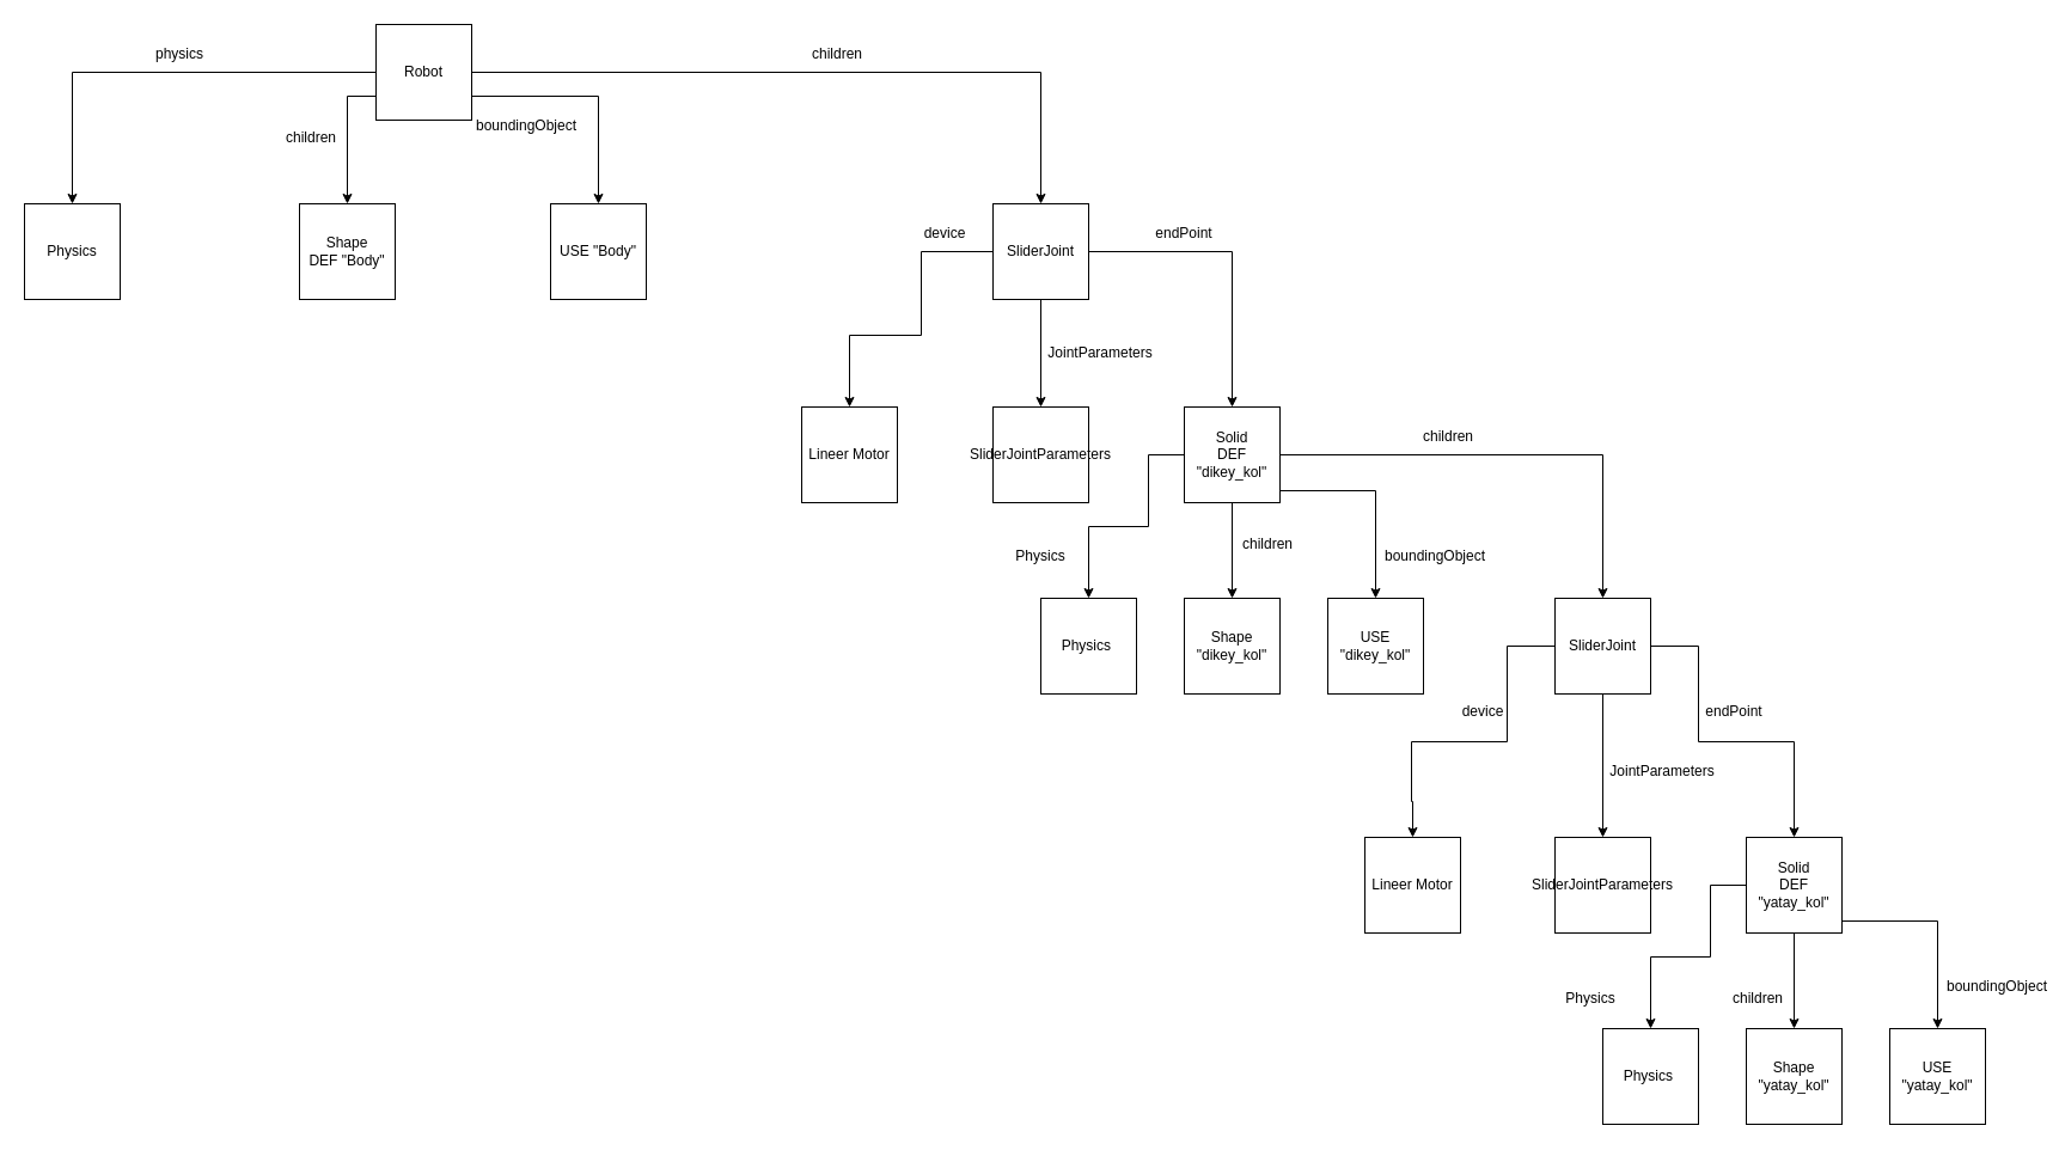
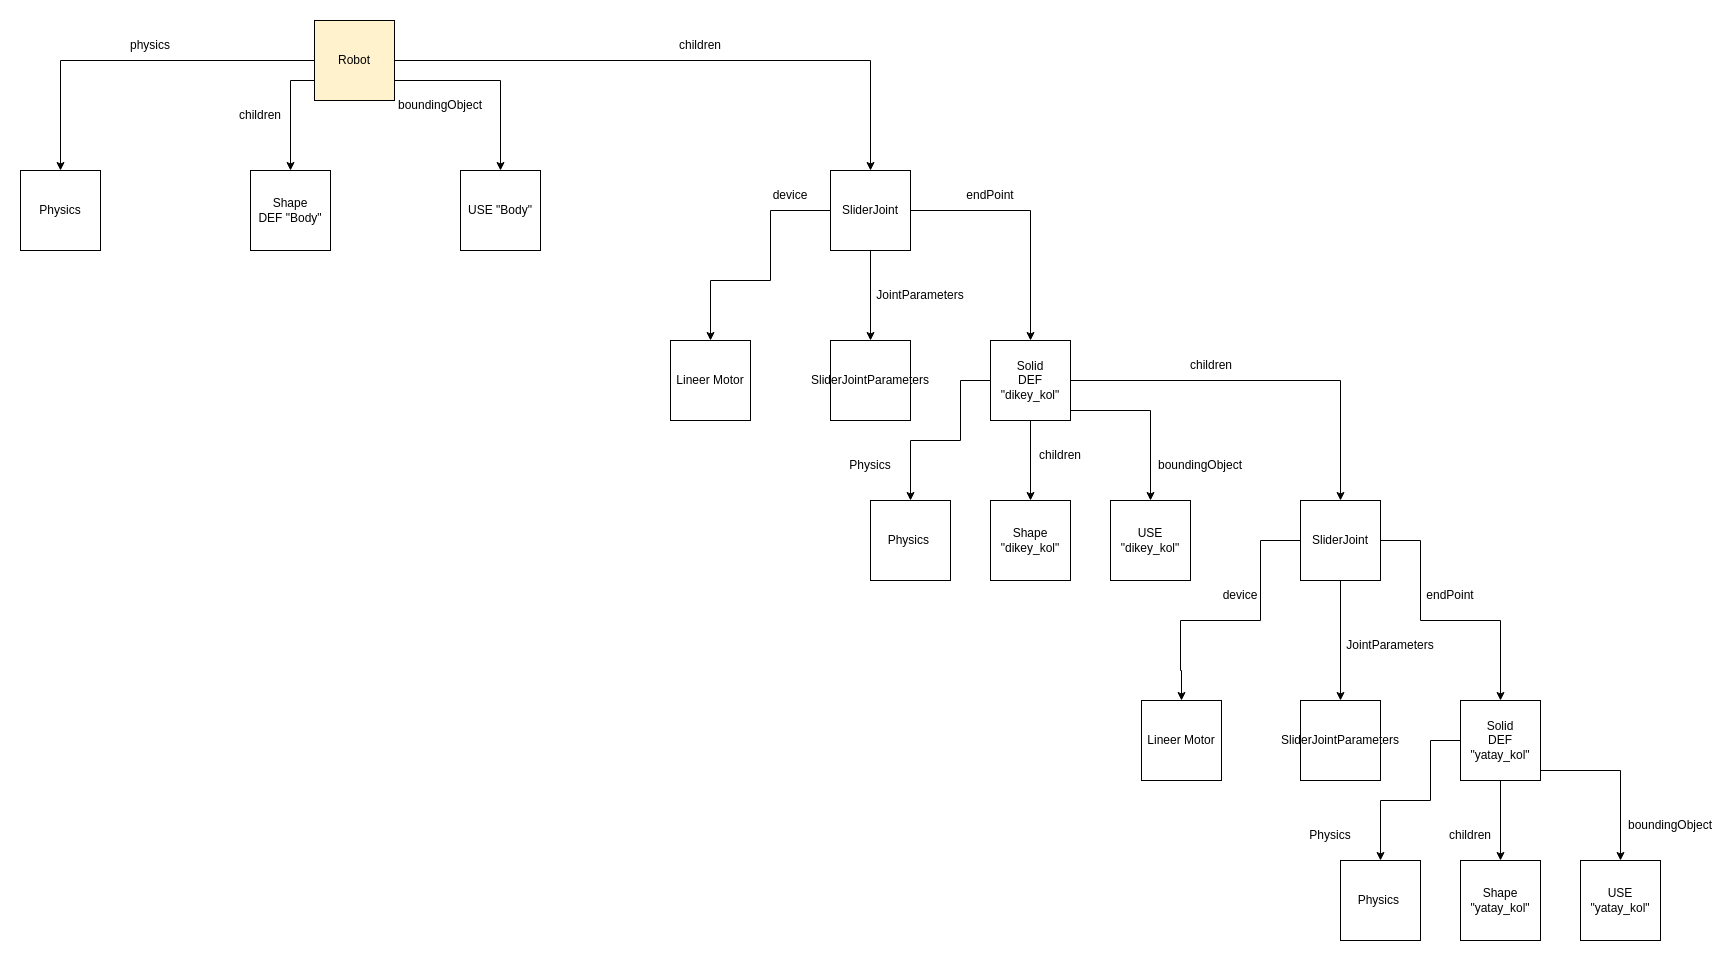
  <mxCell id="0" />
  <mxCell id="1" parent="0" />
  <mxCell id="2" style="edgeStyle=orthogonalEdgeStyle;rounded=0;orthogonalLoop=1;jettySize=auto;html=1;entryX=0.5;entryY=0;entryDx=0;entryDy=0;" parent="1" source="6" target="7" edge="1"><mxGeometry relative="1" as="geometry" /></mxCell>
  <mxCell id="3" style="edgeStyle=orthogonalEdgeStyle;rounded=0;orthogonalLoop=1;jettySize=auto;html=1;exitX=0;exitY=0.75;exitDx=0;exitDy=0;entryX=0.5;entryY=0;entryDx=0;entryDy=0;" parent="1" source="6" target="8" edge="1"><mxGeometry relative="1" as="geometry" /></mxCell>
  <mxCell id="4" style="edgeStyle=orthogonalEdgeStyle;rounded=0;orthogonalLoop=1;jettySize=auto;html=1;entryX=0.5;entryY=0;entryDx=0;entryDy=0;" parent="1" source="6" target="9" edge="1"><mxGeometry relative="1" as="geometry"><Array as="points"><mxPoint x="500" y="80" /></Array></mxGeometry></mxCell>
  <mxCell id="5" style="edgeStyle=orthogonalEdgeStyle;rounded=0;orthogonalLoop=1;jettySize=auto;html=1;entryX=0.5;entryY=0;entryDx=0;entryDy=0;" parent="1" source="6" target="13" edge="1"><mxGeometry relative="1" as="geometry" /></mxCell>
- <mxCell id="6" value="Robot&lt;br&gt;" style="whiteSpace=wrap;html=1;aspect=fixed;" parent="1" vertex="1"><mxGeometry x="314" y="20" width="80" height="80" as="geometry" /></mxCell>
+ <mxCell id="6" value="Robot&lt;br&gt;" style="whiteSpace=wrap;html=1;aspect=fixed;fillColor=#fff2cc;" parent="1" vertex="1"><mxGeometry x="314" y="20" width="80" height="80" as="geometry" /></mxCell>
  <mxCell id="7" value="Physics" style="whiteSpace=wrap;html=1;aspect=fixed;" parent="1" vertex="1"><mxGeometry x="20" y="170" width="80" height="80" as="geometry" /></mxCell>
  <mxCell id="8" value="Shape&lt;br&gt;DEF &quot;Body&quot;&lt;br&gt;" style="whiteSpace=wrap;html=1;aspect=fixed;" parent="1" vertex="1"><mxGeometry x="250" y="170" width="80" height="80" as="geometry" /></mxCell>
  <mxCell id="9" value="USE &quot;Body&quot;" style="whiteSpace=wrap;html=1;aspect=fixed;" parent="1" vertex="1"><mxGeometry x="460" y="170" width="80" height="80" as="geometry" /></mxCell>
  <mxCell id="10" style="edgeStyle=orthogonalEdgeStyle;rounded=0;orthogonalLoop=1;jettySize=auto;html=1;entryX=0.5;entryY=0;entryDx=0;entryDy=0;" parent="1" source="13" target="18" edge="1"><mxGeometry relative="1" as="geometry"><Array as="points"><mxPoint x="770" y="210" /><mxPoint x="770" y="280" /><mxPoint x="710" y="280" /></Array></mxGeometry></mxCell>
  <mxCell id="11" style="edgeStyle=orthogonalEdgeStyle;rounded=0;orthogonalLoop=1;jettySize=auto;html=1;entryX=0.5;entryY=0;entryDx=0;entryDy=0;" parent="1" source="13" target="19" edge="1"><mxGeometry relative="1" as="geometry" /></mxCell>
  <mxCell id="12" style="edgeStyle=orthogonalEdgeStyle;rounded=0;orthogonalLoop=1;jettySize=auto;html=1;entryX=0.5;entryY=0;entryDx=0;entryDy=0;" parent="1" source="13" target="24" edge="1"><mxGeometry relative="1" as="geometry" /></mxCell>
  <mxCell id="13" value="SliderJoint" style="whiteSpace=wrap;html=1;aspect=fixed;" parent="1" vertex="1"><mxGeometry x="830" y="170" width="80" height="80" as="geometry" /></mxCell>
  <mxCell id="14" value="physics" style="text;html=1;strokeColor=none;fillColor=none;align=center;verticalAlign=middle;whiteSpace=wrap;rounded=0;" parent="1" vertex="1"><mxGeometry x="120" y="30" width="60" height="30" as="geometry" /></mxCell>
  <mxCell id="15" value="children" style="text;html=1;strokeColor=none;fillColor=none;align=center;verticalAlign=middle;whiteSpace=wrap;rounded=0;" parent="1" vertex="1"><mxGeometry x="230" y="100" width="60" height="30" as="geometry" /></mxCell>
  <mxCell id="16" value="boundingObject" style="text;html=1;strokeColor=none;fillColor=none;align=center;verticalAlign=middle;whiteSpace=wrap;rounded=0;" parent="1" vertex="1"><mxGeometry x="410" y="90" width="60" height="30" as="geometry" /></mxCell>
  <mxCell id="17" value="children" style="text;html=1;strokeColor=none;fillColor=none;align=center;verticalAlign=middle;whiteSpace=wrap;rounded=0;" parent="1" vertex="1"><mxGeometry x="670" y="30" width="60" height="30" as="geometry" /></mxCell>
  <mxCell id="18" value="Lineer Motor" style="whiteSpace=wrap;html=1;aspect=fixed;" parent="1" vertex="1"><mxGeometry x="670" y="340" width="80" height="80" as="geometry" /></mxCell>
  <mxCell id="19" value="SliderJointParameters" style="whiteSpace=wrap;html=1;aspect=fixed;" parent="1" vertex="1"><mxGeometry x="830" y="340" width="80" height="80" as="geometry" /></mxCell>
  <mxCell id="20" style="edgeStyle=orthogonalEdgeStyle;rounded=0;orthogonalLoop=1;jettySize=auto;html=1;entryX=0.5;entryY=0;entryDx=0;entryDy=0;" parent="1" source="24" target="28" edge="1"><mxGeometry relative="1" as="geometry"><Array as="points"><mxPoint x="960" y="380" /><mxPoint x="960" y="440" /><mxPoint x="910" y="440" /></Array></mxGeometry></mxCell>
  <mxCell id="21" style="edgeStyle=orthogonalEdgeStyle;rounded=0;orthogonalLoop=1;jettySize=auto;html=1;entryX=0.5;entryY=0;entryDx=0;entryDy=0;" parent="1" source="24" target="33" edge="1"><mxGeometry relative="1" as="geometry"><mxPoint x="1030" y="500" as="targetPoint" /></mxGeometry></mxCell>
  <mxCell id="22" style="edgeStyle=orthogonalEdgeStyle;rounded=0;orthogonalLoop=1;jettySize=auto;html=1;entryX=0.5;entryY=0;entryDx=0;entryDy=0;" parent="1" source="24" target="29" edge="1"><mxGeometry relative="1" as="geometry"><Array as="points"><mxPoint x="1150" y="410" /></Array></mxGeometry></mxCell>
  <mxCell id="23" style="edgeStyle=orthogonalEdgeStyle;rounded=0;orthogonalLoop=1;jettySize=auto;html=1;entryX=0.5;entryY=0;entryDx=0;entryDy=0;" edge="1" parent="1" source="24" target="37"><mxGeometry relative="1" as="geometry"><mxPoint x="1330" y="470" as="targetPoint" /><Array as="points"><mxPoint x="1340" y="380" /></Array></mxGeometry></mxCell>
  <mxCell id="24" value="Solid &lt;br&gt;DEF &quot;dikey_kol&quot;" style="whiteSpace=wrap;html=1;aspect=fixed;" parent="1" vertex="1"><mxGeometry x="990" y="340" width="80" height="80" as="geometry" /></mxCell>
  <mxCell id="25" value="device" style="text;html=1;strokeColor=none;fillColor=none;align=center;verticalAlign=middle;whiteSpace=wrap;rounded=0;" parent="1" vertex="1"><mxGeometry x="760" y="180" width="60" height="30" as="geometry" /></mxCell>
  <mxCell id="26" value="JointParameters" style="text;html=1;strokeColor=none;fillColor=none;align=center;verticalAlign=middle;whiteSpace=wrap;rounded=0;" parent="1" vertex="1"><mxGeometry x="890" y="280" width="60" height="30" as="geometry" /></mxCell>
  <mxCell id="27" value="endPoint" style="text;html=1;strokeColor=none;fillColor=none;align=center;verticalAlign=middle;whiteSpace=wrap;rounded=0;" parent="1" vertex="1"><mxGeometry x="960" y="180" width="60" height="30" as="geometry" /></mxCell>
  <mxCell id="28" value="Physics&amp;nbsp;" style="whiteSpace=wrap;html=1;aspect=fixed;" parent="1" vertex="1"><mxGeometry x="870" y="500" width="80" height="80" as="geometry" /></mxCell>
  <mxCell id="29" value="USE &quot;dikey_kol&quot;" style="whiteSpace=wrap;html=1;aspect=fixed;" parent="1" vertex="1"><mxGeometry x="1110" y="500" width="80" height="80" as="geometry" /></mxCell>
  <mxCell id="30" value="Physics" style="text;html=1;strokeColor=none;fillColor=none;align=center;verticalAlign=middle;whiteSpace=wrap;rounded=0;" parent="1" vertex="1"><mxGeometry x="840" y="450" width="60" height="30" as="geometry" /></mxCell>
  <mxCell id="31" value="children" style="text;html=1;strokeColor=none;fillColor=none;align=center;verticalAlign=middle;whiteSpace=wrap;rounded=0;" parent="1" vertex="1"><mxGeometry x="1030" y="440" width="60" height="30" as="geometry" /></mxCell>
  <mxCell id="32" value="boundingObject" style="text;html=1;strokeColor=none;fillColor=none;align=center;verticalAlign=middle;whiteSpace=wrap;rounded=0;" parent="1" vertex="1"><mxGeometry x="1170" y="450" width="60" height="30" as="geometry" /></mxCell>
  <mxCell id="33" value="Shape&lt;br&gt;&quot;dikey_kol&quot;" style="whiteSpace=wrap;html=1;aspect=fixed;" vertex="1" parent="1"><mxGeometry x="990" y="500" width="80" height="80" as="geometry" /></mxCell>
  <mxCell id="34" style="edgeStyle=orthogonalEdgeStyle;rounded=0;orthogonalLoop=1;jettySize=auto;html=1;entryX=0.5;entryY=0;entryDx=0;entryDy=0;" edge="1" parent="1" source="37" target="42"><mxGeometry relative="1" as="geometry"><mxPoint x="1250" y="670" as="targetPoint" /><Array as="points"><mxPoint x="1260" y="540" /><mxPoint x="1260" y="620" /><mxPoint x="1180" y="620" /><mxPoint x="1180" y="670" /><mxPoint x="1181" y="670" /></Array></mxGeometry></mxCell>
  <mxCell id="35" style="edgeStyle=orthogonalEdgeStyle;rounded=0;orthogonalLoop=1;jettySize=auto;html=1;entryX=0.5;entryY=0;entryDx=0;entryDy=0;" edge="1" parent="1" source="37" target="43"><mxGeometry relative="1" as="geometry"><mxPoint x="1340" y="700" as="targetPoint" /></mxGeometry></mxCell>
  <mxCell id="36" style="edgeStyle=orthogonalEdgeStyle;rounded=0;orthogonalLoop=1;jettySize=auto;html=1;entryX=0.5;entryY=0;entryDx=0;entryDy=0;" edge="1" parent="1" source="37" target="47"><mxGeometry relative="1" as="geometry"><mxPoint x="1460" y="700" as="targetPoint" /><Array as="points"><mxPoint x="1420" y="540" /><mxPoint x="1420" y="620" /><mxPoint x="1500" y="620" /></Array></mxGeometry></mxCell>
  <mxCell id="37" value="SliderJoint" style="whiteSpace=wrap;html=1;aspect=fixed;" vertex="1" parent="1"><mxGeometry x="1300" y="500" width="80" height="80" as="geometry" /></mxCell>
  <mxCell id="38" value="children" style="text;html=1;strokeColor=none;fillColor=none;align=center;verticalAlign=middle;whiteSpace=wrap;rounded=0;" vertex="1" parent="1"><mxGeometry x="1181" y="350" width="60" height="30" as="geometry" /></mxCell>
  <mxCell id="39" value="device" style="text;html=1;strokeColor=none;fillColor=none;align=center;verticalAlign=middle;whiteSpace=wrap;rounded=0;" vertex="1" parent="1"><mxGeometry x="1210" y="580" width="60" height="30" as="geometry" /></mxCell>
  <mxCell id="40" value="JointParameters" style="text;html=1;strokeColor=none;fillColor=none;align=center;verticalAlign=middle;whiteSpace=wrap;rounded=0;" vertex="1" parent="1"><mxGeometry x="1360" y="630" width="60" height="30" as="geometry" /></mxCell>
  <mxCell id="41" value="endPoint" style="text;html=1;strokeColor=none;fillColor=none;align=center;verticalAlign=middle;whiteSpace=wrap;rounded=0;" vertex="1" parent="1"><mxGeometry x="1420" y="580" width="60" height="30" as="geometry" /></mxCell>
  <mxCell id="42" value="Lineer Motor" style="whiteSpace=wrap;html=1;aspect=fixed;" vertex="1" parent="1"><mxGeometry x="1141" y="700" width="80" height="80" as="geometry" /></mxCell>
  <mxCell id="43" value="SliderJointParameters" style="whiteSpace=wrap;html=1;aspect=fixed;" vertex="1" parent="1"><mxGeometry x="1300" y="700" width="80" height="80" as="geometry" /></mxCell>
  <mxCell id="44" style="edgeStyle=orthogonalEdgeStyle;rounded=0;orthogonalLoop=1;jettySize=auto;html=1;entryX=0.5;entryY=0;entryDx=0;entryDy=0;" edge="1" parent="1" source="47" target="48"><mxGeometry relative="1" as="geometry"><Array as="points"><mxPoint x="1430" y="740" /><mxPoint x="1430" y="800" /><mxPoint x="1380" y="800" /></Array></mxGeometry></mxCell>
  <mxCell id="45" style="edgeStyle=orthogonalEdgeStyle;rounded=0;orthogonalLoop=1;jettySize=auto;html=1;entryX=0.5;entryY=0;entryDx=0;entryDy=0;" edge="1" parent="1" source="47" target="50"><mxGeometry relative="1" as="geometry"><mxPoint x="1500" y="860" as="targetPoint" /></mxGeometry></mxCell>
  <mxCell id="46" style="edgeStyle=orthogonalEdgeStyle;rounded=0;orthogonalLoop=1;jettySize=auto;html=1;entryX=0.5;entryY=0;entryDx=0;entryDy=0;" edge="1" parent="1" source="47" target="49"><mxGeometry relative="1" as="geometry"><Array as="points"><mxPoint x="1620" y="770" /></Array></mxGeometry></mxCell>
  <mxCell id="47" value="Solid &lt;br&gt;DEF &quot;yatay_kol&quot;" style="whiteSpace=wrap;html=1;aspect=fixed;" vertex="1" parent="1"><mxGeometry x="1460" y="700" width="80" height="80" as="geometry" /></mxCell>
  <mxCell id="48" value="Physics&amp;nbsp;" style="whiteSpace=wrap;html=1;aspect=fixed;" vertex="1" parent="1"><mxGeometry x="1340" y="860" width="80" height="80" as="geometry" /></mxCell>
  <mxCell id="49" value="USE &quot;yatay_kol&quot;" style="whiteSpace=wrap;html=1;aspect=fixed;" vertex="1" parent="1"><mxGeometry x="1580" y="860" width="80" height="80" as="geometry" /></mxCell>
  <mxCell id="50" value="Shape&lt;br&gt;&quot;yatay_kol&quot;" style="whiteSpace=wrap;html=1;aspect=fixed;" vertex="1" parent="1"><mxGeometry x="1460" y="860" width="80" height="80" as="geometry" /></mxCell>
  <mxCell id="51" value="Physics" style="text;html=1;strokeColor=none;fillColor=none;align=center;verticalAlign=middle;whiteSpace=wrap;rounded=0;" vertex="1" parent="1"><mxGeometry x="1300" y="820" width="60" height="30" as="geometry" /></mxCell>
  <mxCell id="52" value="children" style="text;html=1;strokeColor=none;fillColor=none;align=center;verticalAlign=middle;whiteSpace=wrap;rounded=0;" vertex="1" parent="1"><mxGeometry x="1440" y="820" width="60" height="30" as="geometry" /></mxCell>
  <mxCell id="53" value="boundingObject" style="text;html=1;strokeColor=none;fillColor=none;align=center;verticalAlign=middle;whiteSpace=wrap;rounded=0;" vertex="1" parent="1"><mxGeometry x="1640" y="810" width="60" height="30" as="geometry" /></mxCell>
